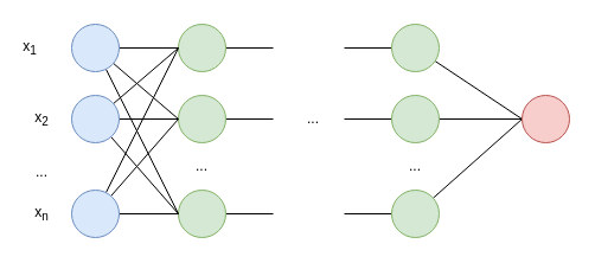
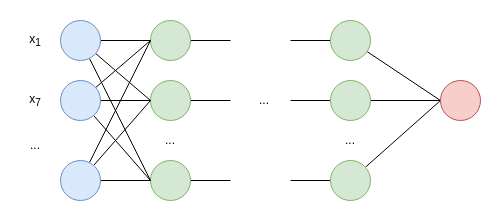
  <mxCell id="0" />
  <mxCell id="1" parent="0" />
  <mxCell id="2" style="edgeStyle=none;rounded=0;orthogonalLoop=1;jettySize=auto;html=1;endArrow=none;endFill=0;" edge="1" parent="1" source="3"><mxGeometry relative="1" as="geometry"><mxPoint x="230" y="40" as="targetPoint" /></mxGeometry></mxCell>
  <mxCell id="3" value="" style="ellipse;whiteSpace=wrap;html=1;aspect=fixed;fillColor=#d5e8d4;strokeColor=#82b366;" vertex="1" parent="1"><mxGeometry x="150" y="20" width="40" height="40" as="geometry" /></mxCell>
  <mxCell id="4" style="edgeStyle=none;rounded=0;orthogonalLoop=1;jettySize=auto;html=1;endArrow=none;endFill=0;" edge="1" parent="1" source="5"><mxGeometry relative="1" as="geometry"><mxPoint x="230" y="100" as="targetPoint" /></mxGeometry></mxCell>
  <mxCell id="5" value="" style="ellipse;whiteSpace=wrap;html=1;aspect=fixed;fillColor=#d5e8d4;strokeColor=#82b366;" vertex="1" parent="1"><mxGeometry x="150" y="80" width="40" height="40" as="geometry" /></mxCell>
  <mxCell id="6" style="edgeStyle=none;rounded=0;orthogonalLoop=1;jettySize=auto;html=1;endArrow=none;endFill=0;" edge="1" parent="1" source="7"><mxGeometry relative="1" as="geometry"><mxPoint x="230" y="180" as="targetPoint" /></mxGeometry></mxCell>
  <mxCell id="7" value="" style="ellipse;whiteSpace=wrap;html=1;aspect=fixed;fillColor=#d5e8d4;strokeColor=#82b366;" vertex="1" parent="1"><mxGeometry x="150" y="160" width="40" height="40" as="geometry" /></mxCell>
  <mxCell id="8" style="edgeStyle=none;rounded=0;orthogonalLoop=1;jettySize=auto;html=1;endArrow=none;endFill=0;" edge="1" parent="1" source="10"><mxGeometry relative="1" as="geometry"><mxPoint x="290" y="40" as="targetPoint" /></mxGeometry></mxCell>
  <mxCell id="9" style="edgeStyle=none;rounded=0;orthogonalLoop=1;jettySize=auto;html=1;entryX=0;entryY=0.5;entryDx=0;entryDy=0;endArrow=none;endFill=0;" edge="1" parent="1" source="10" target="34"><mxGeometry relative="1" as="geometry" /></mxCell>
  <mxCell id="10" value="" style="ellipse;whiteSpace=wrap;html=1;aspect=fixed;fillColor=#d5e8d4;strokeColor=#82b366;" vertex="1" parent="1"><mxGeometry x="330" y="20" width="40" height="40" as="geometry" /></mxCell>
  <mxCell id="11" style="edgeStyle=none;rounded=0;orthogonalLoop=1;jettySize=auto;html=1;endArrow=none;endFill=0;" edge="1" parent="1" source="13"><mxGeometry relative="1" as="geometry"><mxPoint x="290" y="100" as="targetPoint" /></mxGeometry></mxCell>
  <mxCell id="12" style="edgeStyle=none;rounded=0;orthogonalLoop=1;jettySize=auto;html=1;entryX=0;entryY=0.5;entryDx=0;entryDy=0;endArrow=none;endFill=0;" edge="1" parent="1" source="13" target="34"><mxGeometry relative="1" as="geometry" /></mxCell>
  <mxCell id="13" value="" style="ellipse;whiteSpace=wrap;html=1;aspect=fixed;fillColor=#d5e8d4;strokeColor=#82b366;" vertex="1" parent="1"><mxGeometry x="330" y="80" width="40" height="40" as="geometry" /></mxCell>
  <mxCell id="14" style="edgeStyle=none;rounded=0;orthogonalLoop=1;jettySize=auto;html=1;endArrow=none;endFill=0;" edge="1" parent="1" source="16"><mxGeometry relative="1" as="geometry"><mxPoint x="290" y="180" as="targetPoint" /></mxGeometry></mxCell>
  <mxCell id="15" style="edgeStyle=none;rounded=0;orthogonalLoop=1;jettySize=auto;html=1;entryX=0;entryY=0.5;entryDx=0;entryDy=0;endArrow=none;endFill=0;" edge="1" parent="1" source="16" target="34"><mxGeometry relative="1" as="geometry" /></mxCell>
  <mxCell id="16" value="" style="ellipse;whiteSpace=wrap;html=1;aspect=fixed;fillColor=#d5e8d4;strokeColor=#82b366;" vertex="1" parent="1"><mxGeometry x="330" y="160" width="40" height="40" as="geometry" /></mxCell>
  <mxCell id="17" style="edgeStyle=none;rounded=0;orthogonalLoop=1;jettySize=auto;html=1;entryX=0;entryY=0.5;entryDx=0;entryDy=0;endArrow=none;endFill=0;" edge="1" parent="1" source="20" target="3"><mxGeometry relative="1" as="geometry" /></mxCell>
  <mxCell id="18" style="edgeStyle=none;rounded=0;orthogonalLoop=1;jettySize=auto;html=1;entryX=0;entryY=0.5;entryDx=0;entryDy=0;endArrow=none;endFill=0;" edge="1" parent="1" source="20" target="5"><mxGeometry relative="1" as="geometry" /></mxCell>
  <mxCell id="19" style="edgeStyle=none;rounded=0;orthogonalLoop=1;jettySize=auto;html=1;entryX=0;entryY=0.5;entryDx=0;entryDy=0;endArrow=none;endFill=0;" edge="1" parent="1" source="20" target="7"><mxGeometry relative="1" as="geometry" /></mxCell>
  <mxCell id="20" value="" style="ellipse;whiteSpace=wrap;html=1;aspect=fixed;fillColor=#dae8fc;strokeColor=#6c8ebf;" vertex="1" parent="1"><mxGeometry x="60" y="20" width="40" height="40" as="geometry" /></mxCell>
  <mxCell id="21" style="edgeStyle=none;rounded=0;orthogonalLoop=1;jettySize=auto;html=1;entryX=0;entryY=0.5;entryDx=0;entryDy=0;endArrow=none;endFill=0;" edge="1" parent="1" source="24" target="3"><mxGeometry relative="1" as="geometry" /></mxCell>
  <mxCell id="22" style="edgeStyle=none;rounded=0;orthogonalLoop=1;jettySize=auto;html=1;endArrow=none;endFill=0;" edge="1" parent="1" source="24"><mxGeometry relative="1" as="geometry"><mxPoint x="150" y="100" as="targetPoint" /></mxGeometry></mxCell>
  <mxCell id="23" style="edgeStyle=none;rounded=0;orthogonalLoop=1;jettySize=auto;html=1;entryX=0;entryY=0.5;entryDx=0;entryDy=0;endArrow=none;endFill=0;" edge="1" parent="1" source="24" target="7"><mxGeometry relative="1" as="geometry" /></mxCell>
  <mxCell id="24" value="" style="ellipse;whiteSpace=wrap;html=1;aspect=fixed;fillColor=#dae8fc;strokeColor=#6c8ebf;" vertex="1" parent="1"><mxGeometry x="60" y="80" width="40" height="40" as="geometry" /></mxCell>
  <mxCell id="25" style="edgeStyle=none;rounded=0;orthogonalLoop=1;jettySize=auto;html=1;entryX=0;entryY=0.5;entryDx=0;entryDy=0;endArrow=none;endFill=0;" edge="1" parent="1" source="28" target="7"><mxGeometry relative="1" as="geometry" /></mxCell>
  <mxCell id="26" style="edgeStyle=none;rounded=0;orthogonalLoop=1;jettySize=auto;html=1;entryX=0;entryY=0.5;entryDx=0;entryDy=0;endArrow=none;endFill=0;" edge="1" parent="1" source="28" target="5"><mxGeometry relative="1" as="geometry" /></mxCell>
  <mxCell id="27" style="edgeStyle=none;rounded=0;orthogonalLoop=1;jettySize=auto;html=1;entryX=0;entryY=0.5;entryDx=0;entryDy=0;endArrow=none;endFill=0;" edge="1" parent="1" source="28" target="3"><mxGeometry relative="1" as="geometry" /></mxCell>
  <mxCell id="28" value="" style="ellipse;whiteSpace=wrap;html=1;aspect=fixed;fillColor=#dae8fc;strokeColor=#6c8ebf;" vertex="1" parent="1"><mxGeometry x="60" y="160" width="40" height="40" as="geometry" /></mxCell>
- <mxCell id="29" value="x&lt;sub&gt;1&lt;/sub&gt;" style="text;html=1;strokeColor=none;fillColor=none;align=center;verticalAlign=middle;whiteSpace=wrap;rounded=0;" vertex="1" parent="1"><mxGeometry x="10" y="25" width="30" height="30" as="geometry" /></mxCell>
- <mxCell id="30" value="x&lt;sub&gt;2&lt;/sub&gt;" style="text;html=1;strokeColor=none;fillColor=none;align=center;verticalAlign=middle;whiteSpace=wrap;rounded=0;" vertex="1" parent="1"><mxGeometry x="20" y="85" width="30" height="30" as="geometry" /></mxCell>
- <mxCell id="31" value="x&lt;sub&gt;n&lt;/sub&gt;" style="text;html=1;strokeColor=none;fillColor=none;align=center;verticalAlign=middle;whiteSpace=wrap;rounded=0;" vertex="1" parent="1"><mxGeometry x="20" y="165" width="30" height="30" as="geometry" /></mxCell>
+ <mxCell id="29" value="x&lt;sub&gt;1&lt;/sub&gt;" style="text;html=1;strokeColor=none;fillColor=none;align=center;verticalAlign=middle;whiteSpace=wrap;rounded=0;" vertex="1" parent="1"><mxGeometry x="20" y="25" width="30" height="30" as="geometry" /></mxCell>
+ <mxCell id="30" value="x&lt;sub&gt;7&lt;/sub&gt;" style="text;html=1;strokeColor=none;fillColor=none;align=center;verticalAlign=middle;whiteSpace=wrap;rounded=0;" vertex="1" parent="1"><mxGeometry x="20" y="85" width="30" height="30" as="geometry" /></mxCell>
  <mxCell id="32" value="..." style="text;html=1;strokeColor=none;fillColor=none;align=center;verticalAlign=middle;whiteSpace=wrap;rounded=0;" vertex="1" parent="1"><mxGeometry x="20" y="130" width="30" height="30" as="geometry" /></mxCell>
  <mxCell id="33" value="..." style="text;html=1;strokeColor=none;fillColor=none;align=center;verticalAlign=middle;whiteSpace=wrap;rounded=0;" vertex="1" parent="1"><mxGeometry x="249" y="85" width="30" height="30" as="geometry" /></mxCell>
  <mxCell id="34" value="" style="ellipse;whiteSpace=wrap;html=1;aspect=fixed;fillColor=#f8cecc;strokeColor=#b85450;" vertex="1" parent="1"><mxGeometry x="440" y="80" width="40" height="40" as="geometry" /></mxCell>
  <mxCell id="35" value="..." style="text;html=1;strokeColor=none;fillColor=none;align=center;verticalAlign=middle;whiteSpace=wrap;rounded=0;" vertex="1" parent="1"><mxGeometry x="155" y="125" width="30" height="30" as="geometry" /></mxCell>
  <mxCell id="36" value="..." style="text;html=1;strokeColor=none;fillColor=none;align=center;verticalAlign=middle;whiteSpace=wrap;rounded=0;" vertex="1" parent="1"><mxGeometry x="335" y="125" width="30" height="30" as="geometry" /></mxCell>
